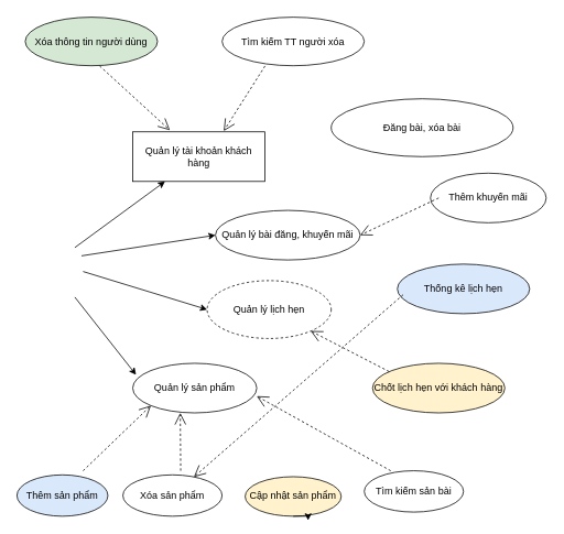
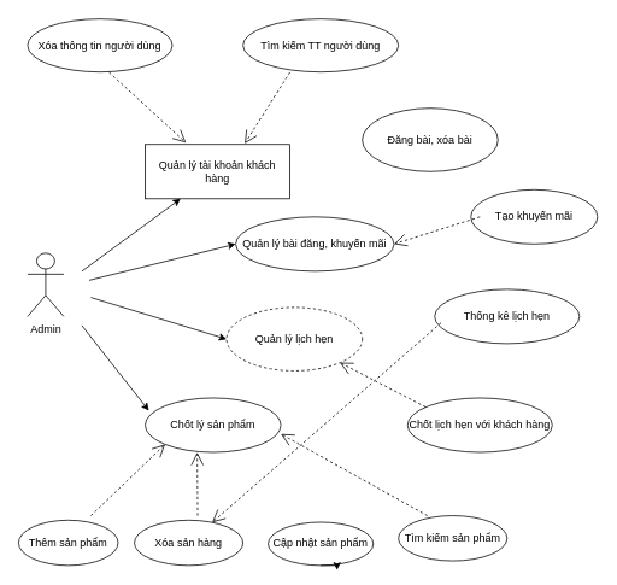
  <mxCell id="0" />
  <mxCell id="1" parent="0" />
+ <mxCell id="2" value="Admin" style="shape=umlActor;verticalLabelPosition=bottom;verticalAlign=top;html=1;outlineConnect=0;" vertex="1" parent="1"><mxGeometry x="30" y="279" width="40" height="70" as="geometry" /></mxCell>
  <mxCell id="3" value="Quản lý tài khoản khách hàng" style="whiteSpace=wrap;html=1;rounded=0;" vertex="1" parent="1"><mxGeometry x="160" y="159" width="160" height="60" as="geometry" /></mxCell>
- <mxCell id="4" value="Quản lý sản phẩm" style="ellipse;whiteSpace=wrap;html=1;" vertex="1" parent="1"><mxGeometry x="160" y="439" width="150" height="60" as="geometry" /></mxCell>
+ <mxCell id="4" value="Chốt lý sản phẩm" style="ellipse;whiteSpace=wrap;html=1;" vertex="1" parent="1"><mxGeometry x="160" y="439" width="150" height="60" as="geometry" /></mxCell>
  <mxCell id="5" value="Quản lý lịch hẹn" style="ellipse;whiteSpace=wrap;html=1;dashed=1;" vertex="1" parent="1"><mxGeometry x="250" y="339" width="150" height="70" as="geometry" /></mxCell>
- <mxCell id="6" value="Thêm sản phẩm" style="ellipse;whiteSpace=wrap;html=1;rotation=0;fillColor=#dae8fc;" vertex="1" parent="1"><mxGeometry x="20" y="574" width="110" height="50" as="geometry" /></mxCell>
- <mxCell id="7" value="Xóa sản phẩm" style="ellipse;whiteSpace=wrap;html=1;" vertex="1" parent="1"><mxGeometry x="148.09" y="574" width="120" height="50" as="geometry" /></mxCell>
- <mxCell id="8" value="Cập nhật sản phẩm" style="ellipse;whiteSpace=wrap;html=1;rotation=0;fillColor=#fff2cc;" vertex="1" parent="1"><mxGeometry x="295.96" y="576.21" width="116.17" height="47.79" as="geometry" /></mxCell>
+ <mxCell id="6" value="Thêm sản phẩm" style="ellipse;whiteSpace=wrap;html=1;rotation=0;" vertex="1" parent="1"><mxGeometry x="20" y="574" width="110" height="50" as="geometry" /></mxCell>
+ <mxCell id="7" value="Xóa sản hàng" style="ellipse;whiteSpace=wrap;html=1;" vertex="1" parent="1"><mxGeometry x="148.09" y="574" width="120" height="50" as="geometry" /></mxCell>
+ <mxCell id="8" value="Cập nhật sản phẩm" style="ellipse;whiteSpace=wrap;html=1;rotation=0;" vertex="1" parent="1"><mxGeometry x="295.96" y="576.21" width="116.17" height="47.79" as="geometry" /></mxCell>
  <mxCell id="9" value="" style="endArrow=classic;html=1;rounded=0;" edge="1" parent="1" target="3"><mxGeometry width="50" height="50" relative="1" as="geometry"><mxPoint x="90" y="299" as="sourcePoint" /><mxPoint x="140" y="249" as="targetPoint" /></mxGeometry></mxCell>
  <mxCell id="10" value="" style="endArrow=classic;html=1;rounded=0;entryX=0;entryY=0.5;entryDx=0;entryDy=0;" edge="1" parent="1" target="5"><mxGeometry width="50" height="50" relative="1" as="geometry"><mxPoint x="100" y="327.98" as="sourcePoint" /><mxPoint x="200" y="329" as="targetPoint" /></mxGeometry></mxCell>
  <mxCell id="11" value="" style="endArrow=classic;html=1;rounded=0;entryX=0.027;entryY=0.233;entryDx=0;entryDy=0;entryPerimeter=0;" edge="1" parent="1" target="4"><mxGeometry width="50" height="50" relative="1" as="geometry"><mxPoint x="90" y="359" as="sourcePoint" /><mxPoint x="140" y="439" as="targetPoint" /></mxGeometry></mxCell>
- <mxCell id="12" value="Xóa thông tin người dùng" style="ellipse;whiteSpace=wrap;html=1;rotation=0;fillColor=#d5e8d4;" vertex="1" parent="1"><mxGeometry x="30" y="20.29" width="160" height="58.71" as="geometry" /></mxCell>
- <mxCell id="13" value="Tìm kiếm TT người xóa" style="ellipse;whiteSpace=wrap;html=1;" vertex="1" parent="1"><mxGeometry x="268.09" y="20.29" width="171.91" height="58.71" as="geometry" /></mxCell>
+ <mxCell id="12" value="Xóa thông tin người dùng" style="ellipse;whiteSpace=wrap;html=1;rotation=0;" vertex="1" parent="1"><mxGeometry x="30" y="20.29" width="160" height="58.71" as="geometry" /></mxCell>
+ <mxCell id="13" value="Tìm kiếm TT người dùng" style="ellipse;whiteSpace=wrap;html=1;" vertex="1" parent="1"><mxGeometry x="268.09" y="20.29" width="171.91" height="58.71" as="geometry" /></mxCell>
  <mxCell id="14" value="" style="endArrow=open;endSize=12;dashed=1;html=1;rounded=0;entryX=0.5;entryY=1;entryDx=0;entryDy=0;" edge="1" parent="1"><mxGeometry x="-0.004" width="160" relative="1" as="geometry"><mxPoint x="218" y="569" as="sourcePoint" /><mxPoint x="217.5" y="499" as="targetPoint" /><mxPoint as="offset" /></mxGeometry></mxCell>
  <mxCell id="15" value="" style="endArrow=open;endSize=12;dashed=1;html=1;rounded=0;entryX=0.281;entryY=-0.033;entryDx=0;entryDy=0;entryPerimeter=0;" edge="1" parent="1" target="3"><mxGeometry x="0.007" width="160" relative="1" as="geometry"><mxPoint x="120" y="79.29" as="sourcePoint" /><mxPoint x="280" y="79.29" as="targetPoint" /><mxPoint as="offset" /></mxGeometry></mxCell>
  <mxCell id="16" value="" style="endArrow=open;endSize=12;dashed=1;html=1;rounded=0;entryX=0.688;entryY=-0.017;entryDx=0;entryDy=0;entryPerimeter=0;" edge="1" parent="1" target="3"><mxGeometry width="160" relative="1" as="geometry"><mxPoint x="320" y="79.29" as="sourcePoint" /><mxPoint x="480" y="79.29" as="targetPoint" /></mxGeometry></mxCell>
  <mxCell id="17" value="" style="endArrow=open;endSize=12;dashed=1;html=1;rounded=0;entryX=0;entryY=1;entryDx=0;entryDy=0;" edge="1" parent="1" target="4"><mxGeometry width="160" relative="1" as="geometry"><mxPoint x="100" y="569" as="sourcePoint" /><mxPoint x="260" y="539" as="targetPoint" /></mxGeometry></mxCell>
- <mxCell id="18" value="Chốt lịch hẹn với khách hàng" style="ellipse;whiteSpace=wrap;html=1;rotation=0;fillColor=#fff2cc;" vertex="1" parent="1"><mxGeometry x="450" y="439" width="160" height="60" as="geometry" /></mxCell>
- <mxCell id="19" value="Thống kê lịch hẹn" style="ellipse;whiteSpace=wrap;html=1;rotation=0;fillColor=#dae8fc;" vertex="1" parent="1"><mxGeometry x="480" y="319" width="160" height="60" as="geometry" /></mxCell>
+ <mxCell id="18" value="Chốt lịch hẹn với khách hàng" style="ellipse;whiteSpace=wrap;html=1;rotation=0;" vertex="1" parent="1"><mxGeometry x="450" y="439" width="160" height="60" as="geometry" /></mxCell>
+ <mxCell id="19" value="Thống kê lịch hẹn" style="ellipse;whiteSpace=wrap;html=1;rotation=0;" vertex="1" parent="1"><mxGeometry x="480" y="319" width="160" height="60" as="geometry" /></mxCell>
  <mxCell id="20" value="" style="endArrow=open;endSize=12;dashed=1;html=1;rounded=0;" edge="1" parent="1" target="5"><mxGeometry width="160" relative="1" as="geometry"><mxPoint x="470" y="449" as="sourcePoint" /><mxPoint x="630" y="449" as="targetPoint" /></mxGeometry></mxCell>
  <mxCell id="21" value="" style="endArrow=open;endSize=12;dashed=1;html=1;rounded=0;exitX=0.044;exitY=0.617;exitDx=0;exitDy=0;exitPerimeter=0;" edge="1" parent="1" source="19" target="7"><mxGeometry x="-0.012" y="2" width="160" relative="1" as="geometry"><mxPoint x="460" y="363.5" as="sourcePoint" /><mxPoint x="620" y="363.5" as="targetPoint" /><mxPoint as="offset" /></mxGeometry></mxCell>
  <mxCell id="22" style="edgeStyle=orthogonalEdgeStyle;rounded=0;orthogonalLoop=1;jettySize=auto;html=1;exitX=0.5;exitY=1;exitDx=0;exitDy=0;entryX=0.655;entryY=1.105;entryDx=0;entryDy=0;entryPerimeter=0;" edge="1" parent="1" source="8" target="8"><mxGeometry relative="1" as="geometry" /></mxCell>
- <mxCell id="23" value="Tìm kiếm sản bài" style="ellipse;whiteSpace=wrap;html=1;" vertex="1" parent="1"><mxGeometry x="440" y="569" width="120" height="50" as="geometry" /></mxCell>
+ <mxCell id="23" value="Tìm kiếm sản phẩm" style="ellipse;whiteSpace=wrap;html=1;" vertex="1" parent="1"><mxGeometry x="440" y="569" width="120" height="50" as="geometry" /></mxCell>
  <mxCell id="24" value="" style="endArrow=open;endSize=12;dashed=1;html=1;rounded=0;entryX=0.987;entryY=0.783;entryDx=0;entryDy=0;entryPerimeter=0;" edge="1" parent="1"><mxGeometry width="160" relative="1" as="geometry"><mxPoint x="471.95" y="569" as="sourcePoint" /><mxPoint x="310" y="478.77" as="targetPoint" /></mxGeometry></mxCell>
- <mxCell id="25" value="Quản lý bài đăng, khuyến mãi" style="ellipse;whiteSpace=wrap;html=1;" vertex="1" parent="1"><mxGeometry x="260" y="254" width="175" height="60" as="geometry" /></mxCell>
+ <mxCell id="25" value="Quản lý bài đăng, khuyến mãi" style="ellipse;whiteSpace=wrap;html=1;" vertex="1" parent="1"><mxGeometry x="260" y="239" width="175" height="60" as="geometry" /></mxCell>
  <mxCell id="26" value="" style="endArrow=classic;html=1;rounded=0;entryX=0;entryY=0.5;entryDx=0;entryDy=0;" edge="1" parent="1" target="25"><mxGeometry width="50" height="50" relative="1" as="geometry"><mxPoint x="98.09" y="309" as="sourcePoint" /><mxPoint x="148.09" y="259" as="targetPoint" /></mxGeometry></mxCell>
- <mxCell id="27" value="Đăng bài, xóa bài" style="ellipse;whiteSpace=wrap;html=1;" vertex="1" parent="1"><mxGeometry x="400" y="119" width="220" height="70" as="geometry" /></mxCell>
- <mxCell id="28" value="Thêm khuyến mãi" style="ellipse;whiteSpace=wrap;html=1;" vertex="1" parent="1"><mxGeometry x="520" y="209" width="140" height="60" as="geometry" /></mxCell>
+ <mxCell id="27" value="Đăng bài, xóa bài" style="ellipse;whiteSpace=wrap;html=1;" vertex="1" parent="1"><mxGeometry x="400" y="119" width="150" height="70" as="geometry" /></mxCell>
+ <mxCell id="28" value="Tạo khuyến mãi" style="ellipse;whiteSpace=wrap;html=1;" vertex="1" parent="1"><mxGeometry x="520" y="209" width="140" height="60" as="geometry" /></mxCell>
  <mxCell id="29" value="" style="endArrow=open;endSize=12;dashed=1;html=1;rounded=0;entryX=1;entryY=0.5;entryDx=0;entryDy=0;" edge="1" parent="1" target="25"><mxGeometry x="-0.113" y="7" width="160" relative="1" as="geometry"><mxPoint x="530" y="239" as="sourcePoint" /><mxPoint x="690" y="239" as="targetPoint" /><mxPoint as="offset" /></mxGeometry></mxCell>
